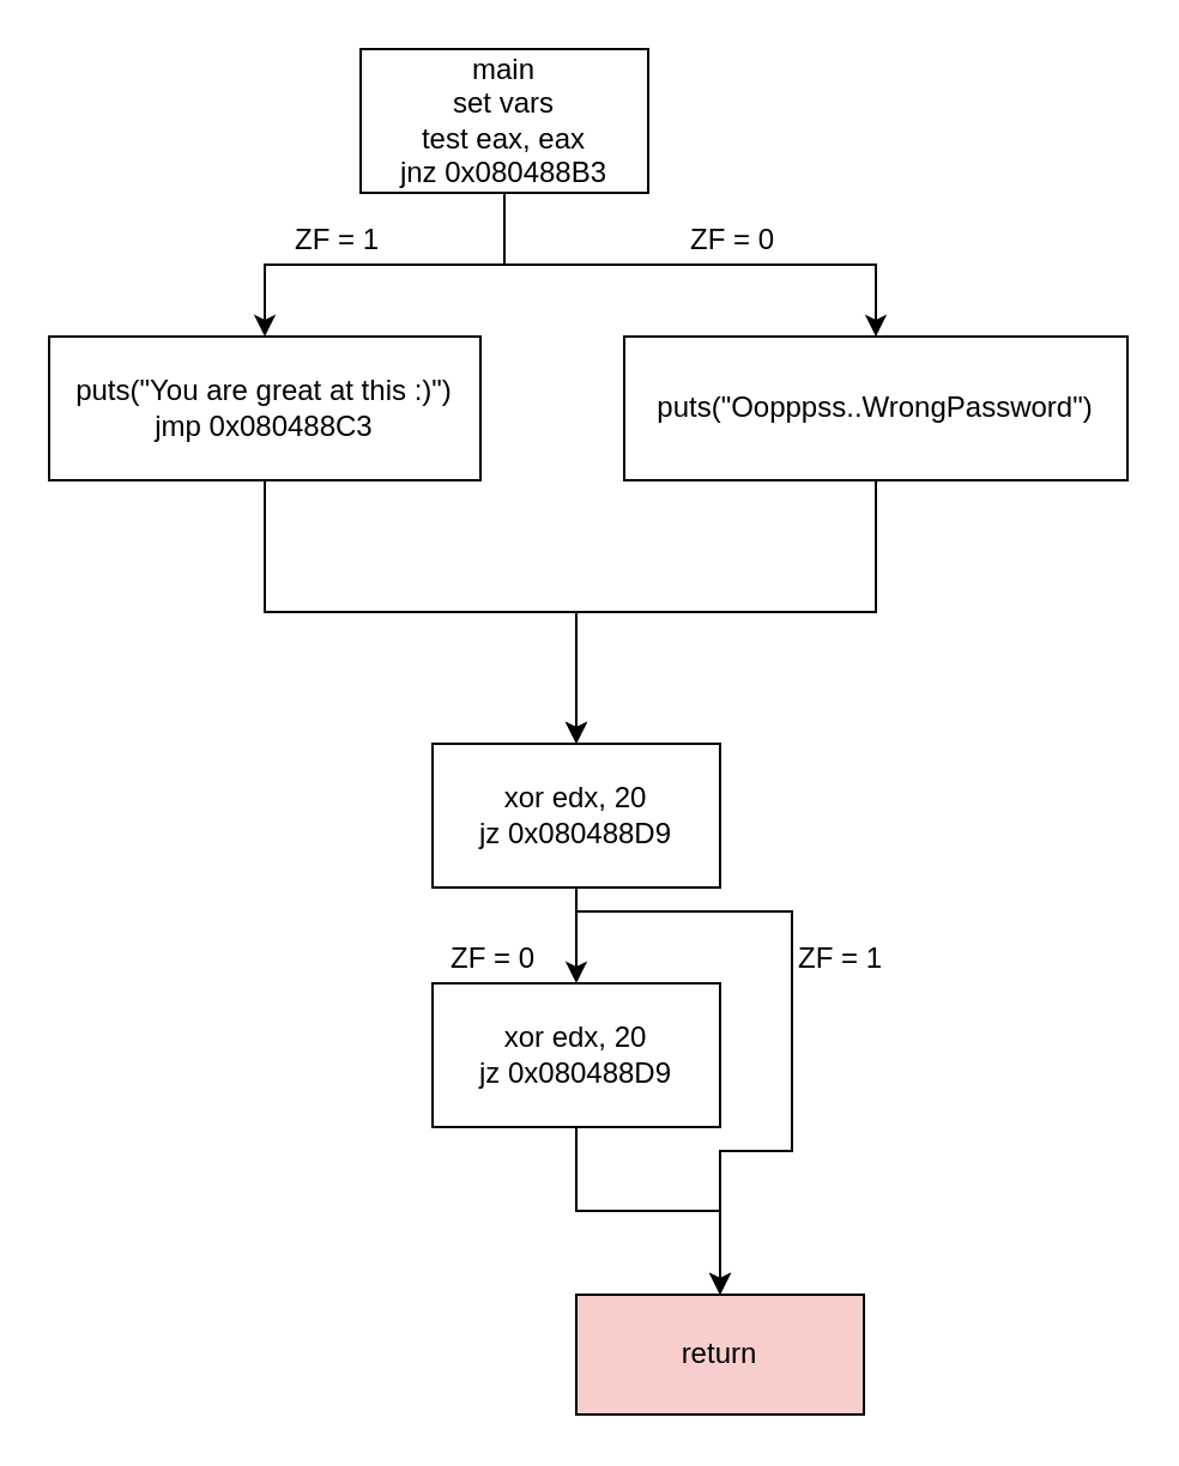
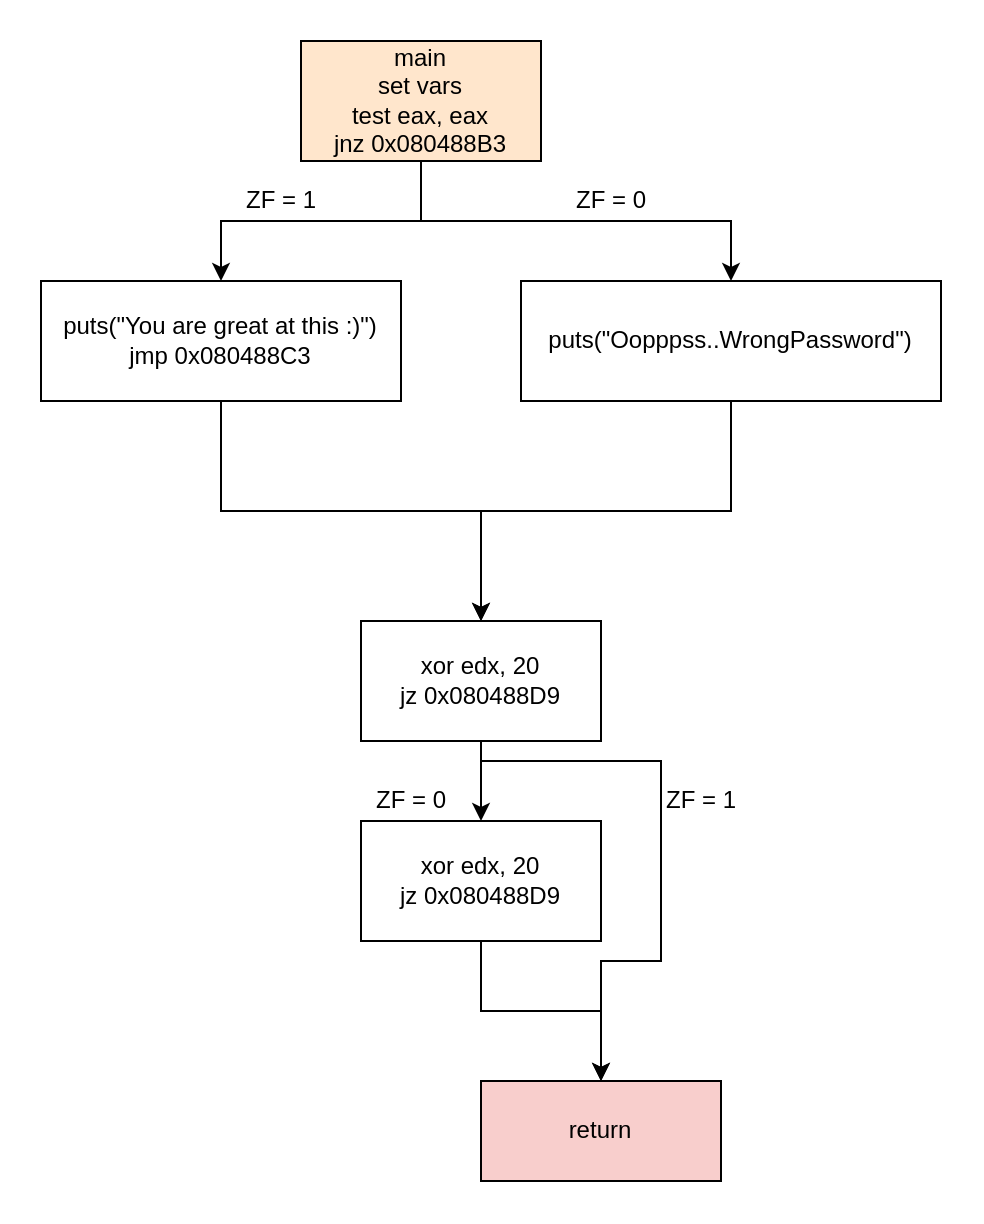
  <mxCell id="0" />
  <mxCell id="1" parent="0" />
  <mxCell id="2" value="" style="edgeStyle=orthogonalEdgeStyle;rounded=0;orthogonalLoop=1;jettySize=auto;html=1;" parent="1" source="4" target="6" edge="1"><mxGeometry relative="1" as="geometry" /></mxCell>
  <mxCell id="3" style="edgeStyle=orthogonalEdgeStyle;rounded=0;orthogonalLoop=1;jettySize=auto;html=1;exitX=0.5;exitY=1;exitDx=0;exitDy=0;entryX=0.5;entryY=0;entryDx=0;entryDy=0;" parent="1" source="4" target="14" edge="1"><mxGeometry relative="1" as="geometry" /></mxCell>
- <mxCell id="4" value="&lt;div&gt;main&lt;/div&gt;&lt;div&gt;set vars&lt;/div&gt;&lt;div&gt;test eax, eax&lt;/div&gt;&lt;div&gt;jnz 0x080488B3&lt;br&gt;&lt;/div&gt;" style="rounded=0;whiteSpace=wrap;html=1;" parent="1" vertex="1"><mxGeometry x="150" y="20" width="120" height="60" as="geometry" /></mxCell>
+ <mxCell id="4" value="&lt;div&gt;main&lt;/div&gt;&lt;div&gt;set vars&lt;/div&gt;&lt;div&gt;test eax, eax&lt;/div&gt;&lt;div&gt;jnz 0x080488B3&lt;br&gt;&lt;/div&gt;" style="rounded=0;whiteSpace=wrap;html=1;fillColor=#ffe6cc;" parent="1" vertex="1"><mxGeometry x="150" y="20" width="120" height="60" as="geometry" /></mxCell>
  <mxCell id="5" value="" style="edgeStyle=orthogonalEdgeStyle;rounded=0;orthogonalLoop=1;jettySize=auto;html=1;" parent="1" source="6" target="9" edge="1"><mxGeometry relative="1" as="geometry" /></mxCell>
  <mxCell id="6" value="&lt;div&gt;puts(&quot;You are great at this :)&quot;)&lt;/div&gt;jmp 0x080488C3" style="rounded=0;whiteSpace=wrap;html=1;" parent="1" vertex="1"><mxGeometry x="20" y="140" width="180" height="60" as="geometry" /></mxCell>
  <mxCell id="7" value="" style="edgeStyle=orthogonalEdgeStyle;rounded=0;orthogonalLoop=1;jettySize=auto;html=1;" parent="1" source="9" target="11" edge="1"><mxGeometry relative="1" as="geometry" /></mxCell>
  <mxCell id="8" style="edgeStyle=orthogonalEdgeStyle;rounded=0;orthogonalLoop=1;jettySize=auto;html=1;exitX=0.5;exitY=1;exitDx=0;exitDy=0;entryX=0.5;entryY=0;entryDx=0;entryDy=0;" parent="1" source="9" target="12" edge="1"><mxGeometry relative="1" as="geometry"><Array as="points"><mxPoint x="240" y="380" /><mxPoint x="330" y="380" /><mxPoint x="330" y="480" /><mxPoint x="300" y="480" /></Array></mxGeometry></mxCell>
  <mxCell id="9" value="&lt;div&gt;xor edx, 20&lt;/div&gt;&lt;div&gt;jz 0x080488D9&lt;br&gt;&lt;/div&gt;" style="rounded=0;whiteSpace=wrap;html=1;" parent="1" vertex="1"><mxGeometry x="180" y="310" width="120" height="60" as="geometry" /></mxCell>
  <mxCell id="10" value="" style="edgeStyle=orthogonalEdgeStyle;rounded=0;orthogonalLoop=1;jettySize=auto;html=1;" parent="1" source="11" target="12" edge="1"><mxGeometry relative="1" as="geometry" /></mxCell>
  <mxCell id="11" value="&lt;div&gt;xor edx, 20&lt;/div&gt;&lt;div&gt;jz 0x080488D9&lt;br&gt;&lt;/div&gt;" style="rounded=0;whiteSpace=wrap;html=1;" parent="1" vertex="1"><mxGeometry x="180" y="410" width="120" height="60" as="geometry" /></mxCell>
  <mxCell id="12" value="return" style="rounded=0;whiteSpace=wrap;html=1;fillColor=#f8cecc;" parent="1" vertex="1"><mxGeometry x="240" y="540" width="120" height="50" as="geometry" /></mxCell>
  <mxCell id="13" style="edgeStyle=orthogonalEdgeStyle;rounded=0;orthogonalLoop=1;jettySize=auto;html=1;exitX=0.5;exitY=1;exitDx=0;exitDy=0;entryX=0.5;entryY=0;entryDx=0;entryDy=0;" parent="1" source="14" target="9" edge="1"><mxGeometry relative="1" as="geometry" /></mxCell>
  <mxCell id="14" value="&lt;div&gt;puts(&quot;Oopppss..WrongPassword&quot;)&lt;/div&gt;" style="rounded=0;whiteSpace=wrap;html=1;" parent="1" vertex="1"><mxGeometry x="260" y="140" width="210" height="60" as="geometry" /></mxCell>
  <mxCell id="15" value="ZF = 0" style="text;html=1;align=center;verticalAlign=middle;resizable=0;points=[];autosize=1;" parent="1" vertex="1"><mxGeometry x="180" y="390" width="50" height="20" as="geometry" /></mxCell>
  <mxCell id="16" value="ZF = 1" style="text;html=1;align=center;verticalAlign=middle;resizable=0;points=[];autosize=1;" parent="1" vertex="1"><mxGeometry x="325" y="390" width="50" height="20" as="geometry" /></mxCell>
  <mxCell id="17" value="ZF = 1" style="text;html=1;align=center;verticalAlign=middle;resizable=0;points=[];autosize=1;" parent="1" vertex="1"><mxGeometry x="115" y="90" width="50" height="20" as="geometry" /></mxCell>
  <mxCell id="18" value="ZF = 0" style="text;html=1;align=center;verticalAlign=middle;resizable=0;points=[];autosize=1;" parent="1" vertex="1"><mxGeometry x="280" y="90" width="50" height="20" as="geometry" /></mxCell>
